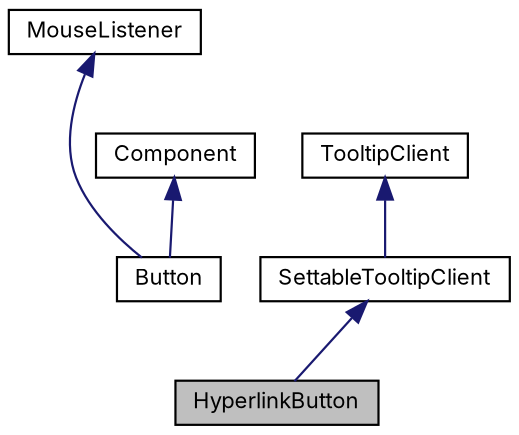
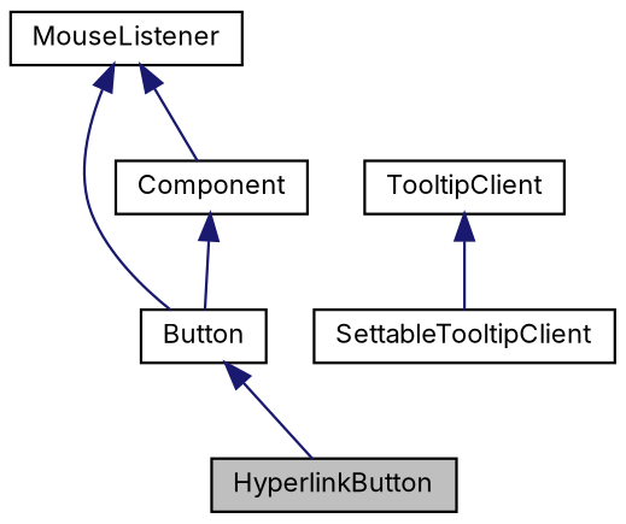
  digraph {
    fontname=Inter
    node [color=black fontname=Inter fontsize=10 shape=record]
    edge [color=midnightblue dir=back fontname=Inter fontsize=10 labelfontname=Helvetica labelfontsize=10 style=solid]
    n1 [fillcolor=grey75 fontcolor=black height=0.2 label=HyperlinkButton style=filled width=0.4]
    n2 [height=0.2 label=Button width=0.4]
    n3 [height=0.2 label=Component width=0.4]
    n4 [height=0.2 label=MouseListener width=0.4]
    n5 [height=0.2 label=SettableTooltipClient width=0.4]
    n6 [height=0.2 label=TooltipClient width=0.4]
-   n5 -> n1
+   n2 -> n1
    n3 -> n2
    n4 -> n2
+   n4 -> n3
    n6 -> n5
  }
